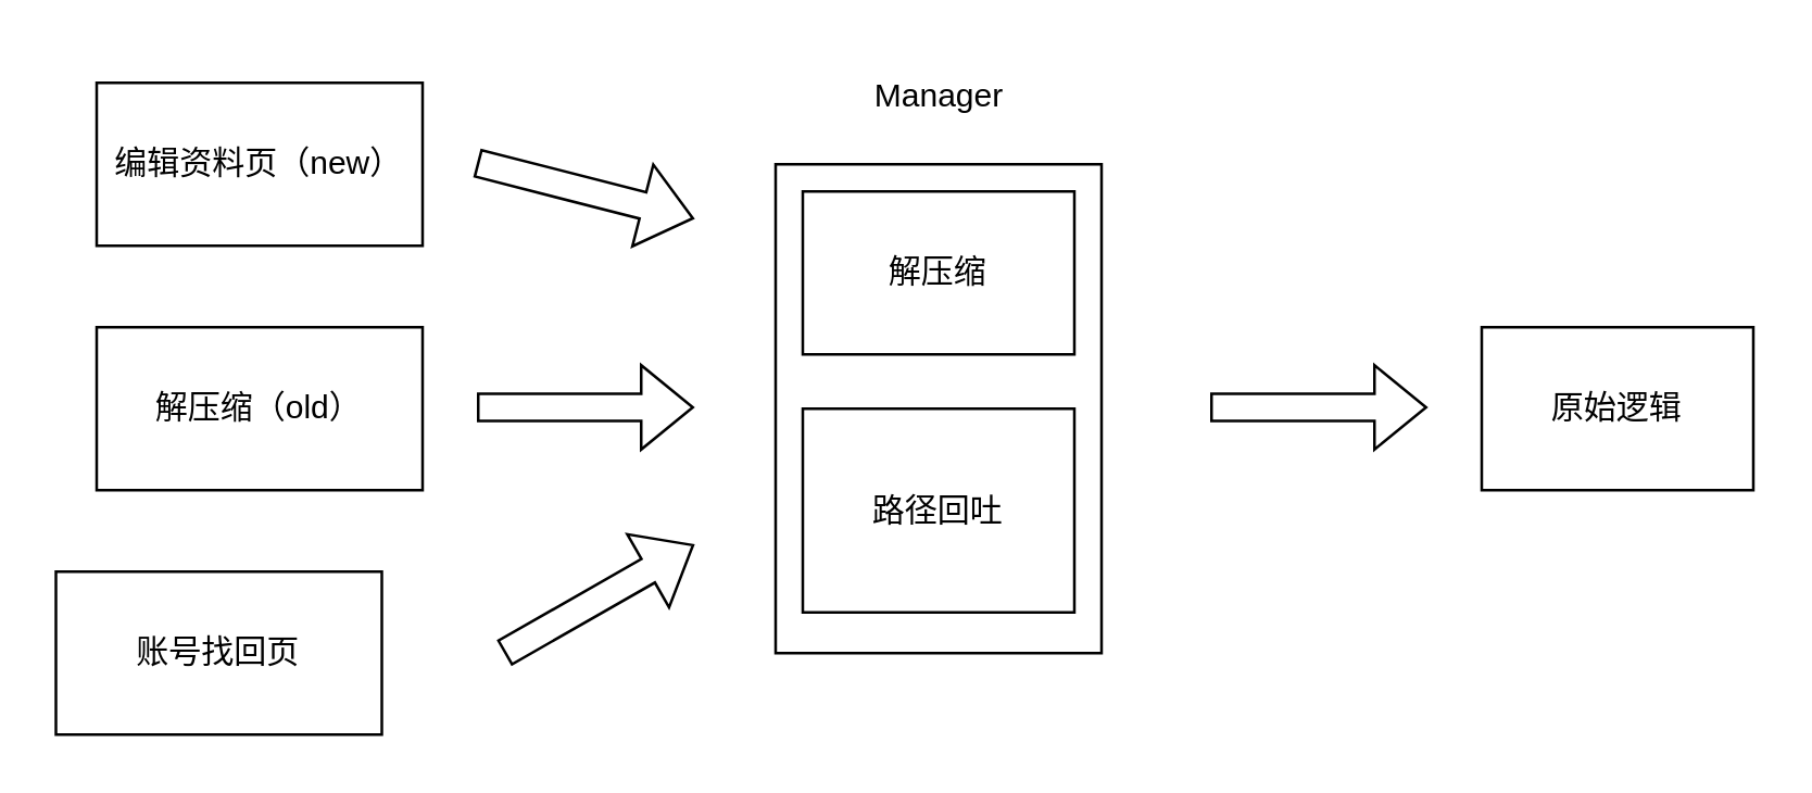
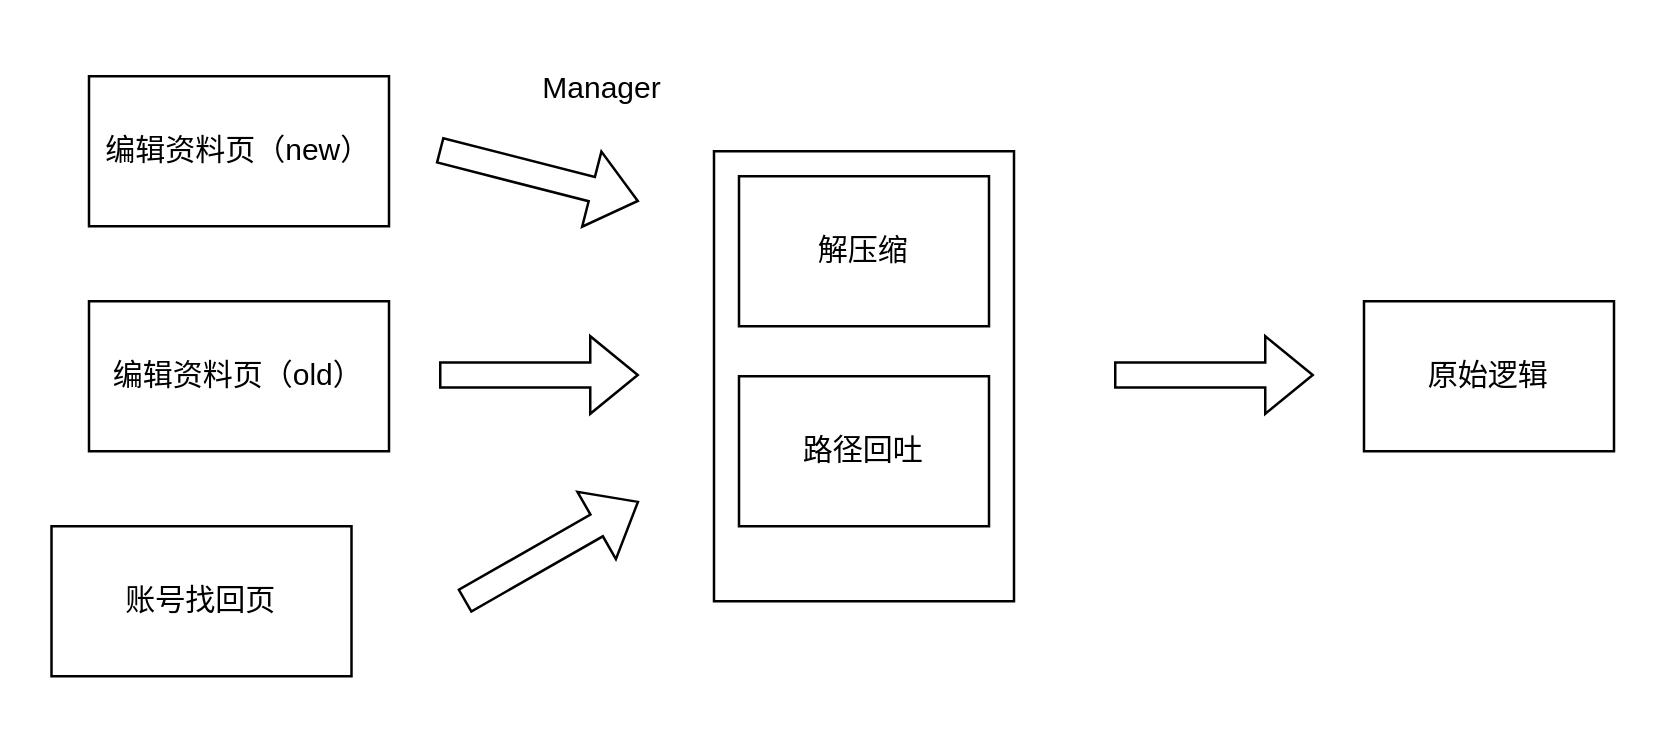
  <mxCell id="0" />
  <mxCell id="1" parent="0" />
  <mxCell id="2" value="编辑资料页（new）" style="rounded=0;whiteSpace=wrap;html=1;" vertex="1" parent="1"><mxGeometry x="35" y="30" width="120" height="60" as="geometry" /></mxCell>
- <mxCell id="3" value="解压缩（old）" style="rounded=0;whiteSpace=wrap;html=1;" vertex="1" parent="1"><mxGeometry x="35" y="120" width="120" height="60" as="geometry" /></mxCell>
+ <mxCell id="3" value="编辑资料页（old）" style="rounded=0;whiteSpace=wrap;html=1;" vertex="1" parent="1"><mxGeometry x="35" y="120" width="120" height="60" as="geometry" /></mxCell>
  <mxCell id="4" value="账号找回页" style="rounded=0;whiteSpace=wrap;html=1;" vertex="1" parent="1"><mxGeometry x="20" y="210" width="120" height="60" as="geometry" /></mxCell>
  <mxCell id="5" value="" style="shape=flexArrow;endArrow=classic;html=1;rounded=0;" edge="1" parent="1"><mxGeometry width="50" height="50" relative="1" as="geometry"><mxPoint x="175" y="149.5" as="sourcePoint" /><mxPoint x="255" y="149.5" as="targetPoint" /></mxGeometry></mxCell>
  <mxCell id="6" value="" style="shape=flexArrow;endArrow=classic;html=1;rounded=0;" edge="1" parent="1"><mxGeometry width="50" height="50" relative="1" as="geometry"><mxPoint x="185" y="240" as="sourcePoint" /><mxPoint x="255" y="200" as="targetPoint" /></mxGeometry></mxCell>
  <mxCell id="7" value="" style="shape=flexArrow;endArrow=classic;html=1;rounded=0;" edge="1" parent="1"><mxGeometry width="50" height="50" relative="1" as="geometry"><mxPoint x="175" y="59.5" as="sourcePoint" /><mxPoint x="255" y="80" as="targetPoint" /></mxGeometry></mxCell>
  <mxCell id="8" value="" style="rounded=0;whiteSpace=wrap;html=1;" vertex="1" parent="1"><mxGeometry x="285" y="60" width="120" height="180" as="geometry" /></mxCell>
  <mxCell id="9" value="" style="shape=flexArrow;endArrow=classic;html=1;rounded=0;" edge="1" parent="1"><mxGeometry width="50" height="50" relative="1" as="geometry"><mxPoint x="445" y="149.5" as="sourcePoint" /><mxPoint x="525" y="149.5" as="targetPoint" /></mxGeometry></mxCell>
- <mxCell id="10" value="&lt;span style=&quot;white-space: normal;&quot;&gt;Manager&lt;/span&gt;" style="text;html=1;align=center;verticalAlign=middle;resizable=0;points=[];autosize=1;strokeColor=none;fillColor=none;" vertex="1" parent="1"><mxGeometry x="310" y="20" width="70" height="30" as="geometry" /></mxCell>
+ <mxCell id="10" value="&lt;span style=&quot;white-space: normal;&quot;&gt;Manager&lt;/span&gt;" style="text;html=1;align=center;verticalAlign=middle;resizable=0;points=[];autosize=1;strokeColor=none;fillColor=none;" vertex="1" parent="1"><mxGeometry x="205" y="20" width="70" height="30" as="geometry" /></mxCell>
  <mxCell id="11" value="解压缩" style="rounded=0;whiteSpace=wrap;html=1;" vertex="1" parent="1"><mxGeometry x="295" y="70" width="100" height="60" as="geometry" /></mxCell>
- <mxCell id="12" value="路径回吐" style="rounded=0;whiteSpace=wrap;html=1;" vertex="1" parent="1"><mxGeometry x="295" y="150" width="100" height="75" as="geometry" /></mxCell>
+ <mxCell id="12" value="路径回吐" style="rounded=0;whiteSpace=wrap;html=1;" vertex="1" parent="1"><mxGeometry x="295" y="150" width="100" height="60" as="geometry" /></mxCell>
  <mxCell id="13" value="原始逻辑" style="rounded=0;whiteSpace=wrap;html=1;" vertex="1" parent="1"><mxGeometry x="545" y="120" width="100" height="60" as="geometry" /></mxCell>
